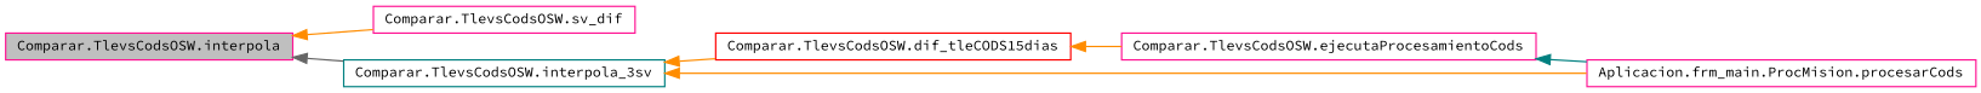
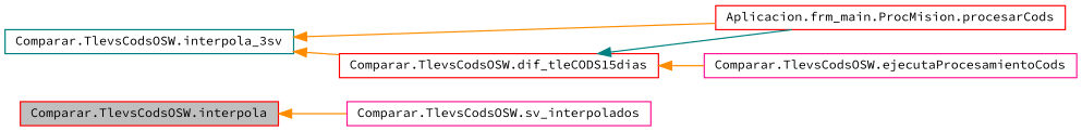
  digraph {
    fontname="Source Code Pro"
    rankdir=LR
    node [color=deeppink fillcolor=white fontname="Source Code Pro" fontsize=10 shape=record style=filled]
    edge [color=darkorange dir=back fontname="Source Code Pro" fontsize=10 labelfontname=Helvetica labelfontsize=10 style=solid]
-   n1 [fillcolor=grey75 fontcolor=black height=0.2 label="Comparar.TlevsCodsOSW.interpola" width=0.4]
-   n2 [height=0.2 label="Comparar.TlevsCodsOSW.sv_dif" width=0.4]
+   n1 [color=red fillcolor=grey75 fontcolor=black height=0.2 label="Comparar.TlevsCodsOSW.interpola" width=0.4]
+   n2 [height=0.2 label="Comparar.TlevsCodsOSW.sv_interpolados" width=0.4]
    n3 [color=teal height=0.2 label="Comparar.TlevsCodsOSW.interpola_3sv" width=0.4]
    n4 [color=red height=0.2 label="Comparar.TlevsCodsOSW.dif_tleCODS15dias" width=0.4]
-   n5 [height=0.2 label="Aplicacion.frm_main.ProcMision.procesarCods" width=0.4]
+   n5 [color=red height=0.2 label="Aplicacion.frm_main.ProcMision.procesarCods" width=0.4]
    n6 [height=0.2 label="Comparar.TlevsCodsOSW.ejecutaProcesamientoCods" width=0.4]
    n1 -> n2
-   n1 -> n3 [color=gray40]
    n3 -> n4
    n3 -> n5
-   n6 -> n5 [color=teal]
+   n4 -> n5 [color=teal]
    n4 -> n6
  }
